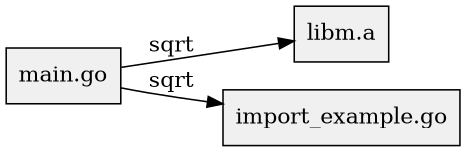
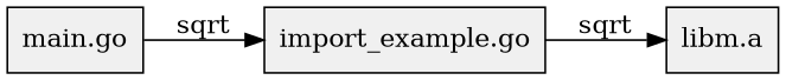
  digraph {
    rankdir=LR
    node [fillcolor="#f0f0f0" fontcolor=black shape=box style=filled]
    n1 [label="libm.a" rank=source]
    n2 [label="import_example.go"]
    n3 [label="main.go"]
-   n3 -> n1 [label=sqrt]
+   n2 -> n1 [label=sqrt]
    n3 -> n2 [label=sqrt]
  }
